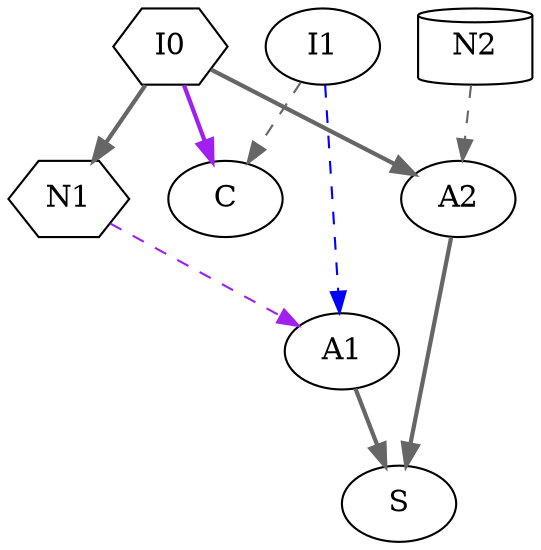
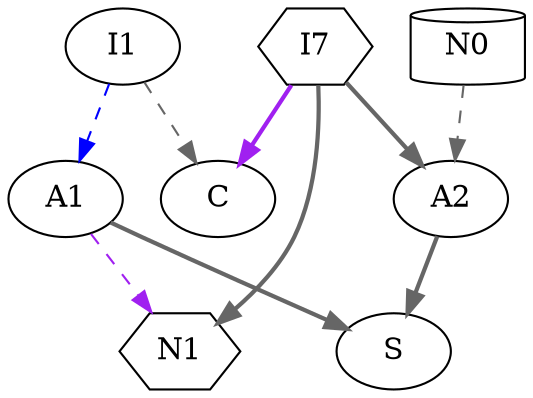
  digraph {
    node [shape=ellipse]
    edge [color=gray40 style=bold]
-   I0 [shape=hexagon]
+   I0 [shape=hexagon label=I7]
    C
    N1 [shape=hexagon]
    A2
    A1
    S
    I1
-   N2 [shape=cylinder]
+   N2 [shape=cylinder label=N0]
    I0 -> C [color=purple]
    I0 -> N1
    I0 -> A2
-   N1 -> A1 [color=purple style=dashed]
+   A1 -> N1 [color=purple style=dashed]
    A2 -> S
    A1 -> S
    I1 -> C [style=dashed]
    I1 -> A1 [color=blue style=dashed]
    N2 -> A2 [style=dashed]
  }
